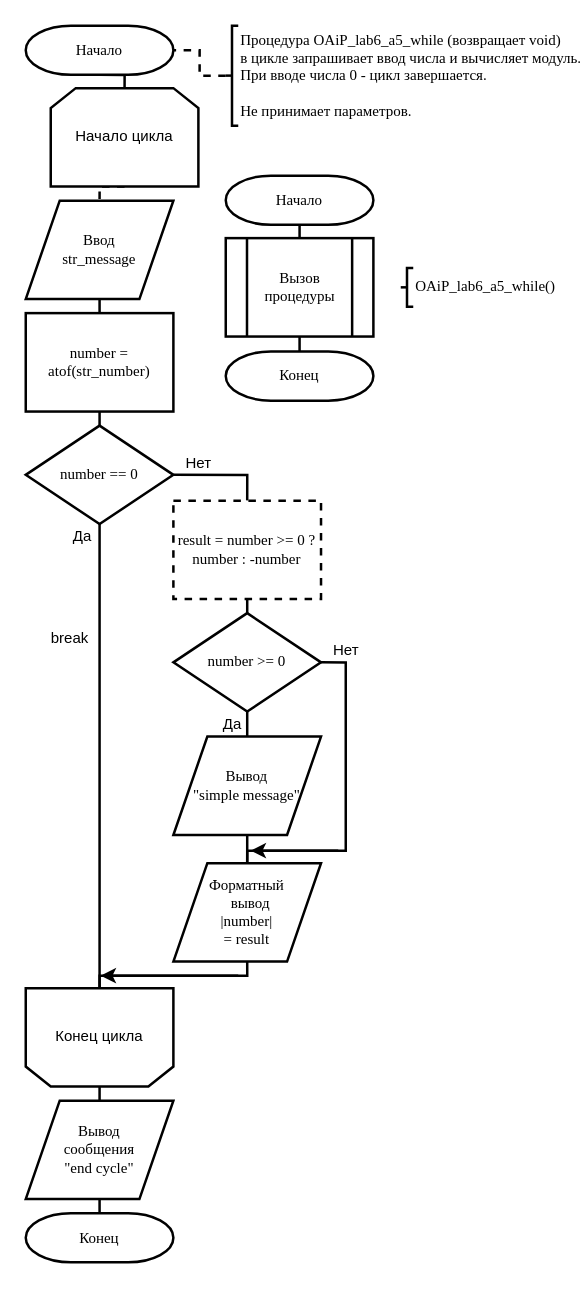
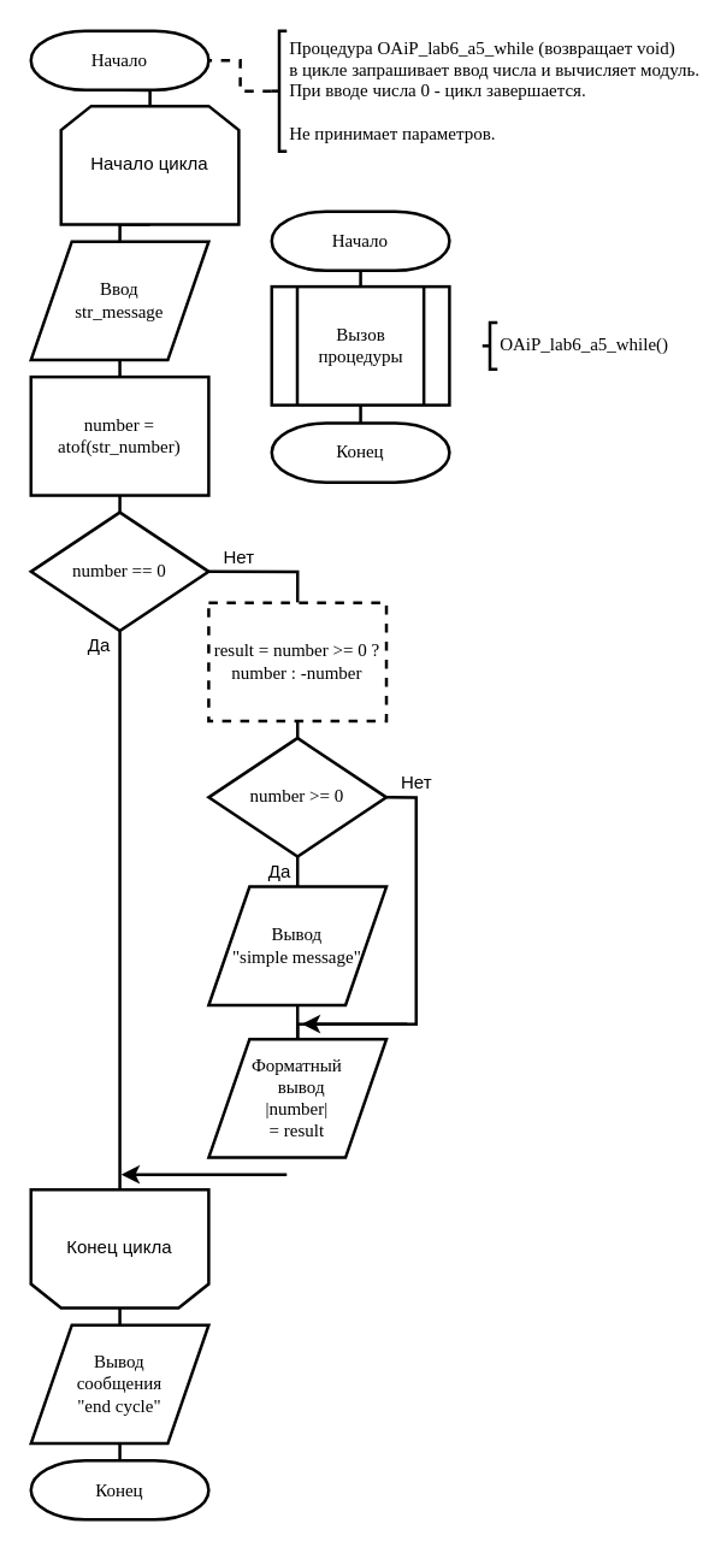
  <mxCell id="0" />
  <mxCell id="1" parent="0" />
  <mxCell id="2" style="edgeStyle=orthogonalEdgeStyle;rounded=0;orthogonalLoop=1;jettySize=auto;html=1;exitX=0.5;exitY=1;exitDx=0;exitDy=0;exitPerimeter=0;entryX=0.5;entryY=0;entryDx=0;entryDy=0;endArrow=none;endFill=0;strokeWidth=2;" edge="1" parent="1" source="3" target="12"><mxGeometry relative="1" as="geometry" /></mxCell>
  <mxCell id="3" value="Начало" style="strokeWidth=2;html=1;shape=mxgraph.flowchart.terminator;whiteSpace=wrap;rounded=0;fontFamily=Times New Roman;fillColor=default;" vertex="1" parent="1"><mxGeometry x="20" y="20" width="118.11" height="39.37" as="geometry" /></mxCell>
  <mxCell id="4" style="edgeStyle=orthogonalEdgeStyle;rounded=0;orthogonalLoop=1;jettySize=auto;html=1;exitX=0.5;exitY=1;exitDx=0;exitDy=0;entryX=0.5;entryY=0;entryDx=0;entryDy=0;endArrow=none;endFill=0;strokeWidth=2;" edge="1" parent="1" source="5" target="7"><mxGeometry relative="1" as="geometry" /></mxCell>
  <mxCell id="5" value="Ввод&lt;br&gt;str_message" style="shape=parallelogram;html=1;strokeWidth=2;perimeter=parallelogramPerimeter;whiteSpace=wrap;rounded=0;arcSize=12;size=0.23;fillColor=default;fontFamily=Times New Roman;" vertex="1" parent="1"><mxGeometry x="20" y="160" width="118.11" height="78.74" as="geometry" /></mxCell>
  <mxCell id="6" style="edgeStyle=orthogonalEdgeStyle;rounded=0;orthogonalLoop=1;jettySize=auto;html=1;exitX=0.5;exitY=1;exitDx=0;exitDy=0;entryX=0.5;entryY=0;entryDx=0;entryDy=0;entryPerimeter=0;endArrow=none;endFill=0;strokeWidth=2;" edge="1" parent="1" source="7" target="10"><mxGeometry relative="1" as="geometry" /></mxCell>
  <mxCell id="7" value="number = atof(str_number)" style="rounded=0;whiteSpace=wrap;html=1;absoluteArcSize=1;arcSize=14;strokeWidth=2;fontFamily=Times New Roman;fillColor=default;" vertex="1" parent="1"><mxGeometry x="20" y="250" width="118.11" height="78.74" as="geometry" /></mxCell>
  <mxCell id="8" style="edgeStyle=orthogonalEdgeStyle;rounded=0;orthogonalLoop=1;jettySize=auto;html=1;exitX=0.5;exitY=1;exitDx=0;exitDy=0;exitPerimeter=0;entryX=0.5;entryY=0;entryDx=0;entryDy=0;endArrow=none;endFill=0;strokeWidth=2;" edge="1" parent="1" source="10" target="14"><mxGeometry relative="1" as="geometry" /></mxCell>
  <mxCell id="9" style="edgeStyle=orthogonalEdgeStyle;rounded=0;orthogonalLoop=1;jettySize=auto;html=1;exitX=1;exitY=0.5;exitDx=0;exitDy=0;exitPerimeter=0;entryX=0.5;entryY=0;entryDx=0;entryDy=0;endArrow=none;endFill=0;strokeWidth=2;" edge="1" parent="1" source="10" target="19"><mxGeometry relative="1" as="geometry" /></mxCell>
  <mxCell id="10" value="number == 0" style="strokeWidth=2;html=1;shape=mxgraph.flowchart.decision;whiteSpace=wrap;rounded=0;fillColor=default;fontFamily=Times New Roman;" vertex="1" parent="1"><mxGeometry x="20" y="340" width="118.11" height="78.74" as="geometry" /></mxCell>
- <mxCell id="11" style="edgeStyle=orthogonalEdgeStyle;rounded=0;orthogonalLoop=1;jettySize=auto;html=1;exitX=0.5;exitY=1;exitDx=0;exitDy=0;entryX=0.5;entryY=0;entryDx=0;entryDy=0;endArrow=none;endFill=0;strokeWidth=2;dashed=1;" edge="1" parent="1" source="12" target="5"><mxGeometry relative="1" as="geometry" /></mxCell>
+ <mxCell id="11" style="edgeStyle=orthogonalEdgeStyle;rounded=0;orthogonalLoop=1;jettySize=auto;html=1;exitX=0.5;exitY=1;exitDx=0;exitDy=0;entryX=0.5;entryY=0;entryDx=0;entryDy=0;endArrow=none;endFill=0;strokeWidth=2;" edge="1" parent="1" source="12" target="5"><mxGeometry relative="1" as="geometry" /></mxCell>
  <mxCell id="12" value="Начало цикла" style="shape=loopLimit;whiteSpace=wrap;html=1;strokeWidth=2;fillColor=default;" vertex="1" parent="1"><mxGeometry x="40" y="70" width="118.11" height="78.74" as="geometry" /></mxCell>
  <mxCell id="13" style="edgeStyle=orthogonalEdgeStyle;rounded=0;orthogonalLoop=1;jettySize=auto;html=1;exitX=0.5;exitY=1;exitDx=0;exitDy=0;entryX=0.5;entryY=0;entryDx=0;entryDy=0;endArrow=none;endFill=0;strokeWidth=2;" edge="1" parent="1" source="14" target="25"><mxGeometry relative="1" as="geometry" /></mxCell>
  <mxCell id="14" value="Конец цикла" style="shape=loopLimit;whiteSpace=wrap;html=1;strokeWidth=2;flipV=1;fillColor=default;" vertex="1" parent="1"><mxGeometry x="20" y="790" width="118.11" height="78.74" as="geometry" /></mxCell>
  <mxCell id="15" style="edgeStyle=orthogonalEdgeStyle;rounded=0;orthogonalLoop=1;jettySize=auto;html=1;exitX=0.5;exitY=1;exitDx=0;exitDy=0;exitPerimeter=0;entryX=0.5;entryY=0;entryDx=0;entryDy=0;endArrow=none;endFill=0;strokeWidth=2;" edge="1" parent="1" source="17" target="21"><mxGeometry relative="1" as="geometry" /></mxCell>
  <mxCell id="16" style="edgeStyle=orthogonalEdgeStyle;rounded=0;orthogonalLoop=1;jettySize=auto;html=1;exitX=1;exitY=0.5;exitDx=0;exitDy=0;exitPerimeter=0;entryX=0.5;entryY=0;entryDx=0;entryDy=0;endArrow=none;endFill=0;strokeWidth=2;" edge="1" parent="1" source="17" target="23"><mxGeometry relative="1" as="geometry"><Array as="points"><mxPoint x="276" y="529" /><mxPoint x="276" y="680" /><mxPoint x="197" y="680" /></Array></mxGeometry></mxCell>
  <mxCell id="17" value="number &amp;gt;= 0" style="strokeWidth=2;html=1;shape=mxgraph.flowchart.decision;whiteSpace=wrap;rounded=0;fillColor=default;fontFamily=Times New Roman;" vertex="1" parent="1"><mxGeometry x="138.11" y="490" width="118.11" height="78.74" as="geometry" /></mxCell>
  <mxCell id="18" style="edgeStyle=orthogonalEdgeStyle;rounded=0;orthogonalLoop=1;jettySize=auto;html=1;exitX=0.5;exitY=1;exitDx=0;exitDy=0;entryX=0.5;entryY=0;entryDx=0;entryDy=0;entryPerimeter=0;endArrow=none;endFill=0;strokeWidth=2;" edge="1" parent="1" source="19" target="17"><mxGeometry relative="1" as="geometry" /></mxCell>
  <mxCell id="19" value="result = number &amp;gt;= 0 ? number : -number" style="rounded=0;whiteSpace=wrap;html=1;absoluteArcSize=1;arcSize=14;strokeWidth=2;fontFamily=Times New Roman;fillColor=default;dashed=1;" vertex="1" parent="1"><mxGeometry x="138.11" y="400" width="118.11" height="78.74" as="geometry" /></mxCell>
  <mxCell id="20" style="edgeStyle=orthogonalEdgeStyle;rounded=0;orthogonalLoop=1;jettySize=auto;html=1;exitX=0.5;exitY=1;exitDx=0;exitDy=0;entryX=0.5;entryY=0;entryDx=0;entryDy=0;endArrow=none;endFill=0;strokeWidth=2;" edge="1" parent="1" source="21" target="23"><mxGeometry relative="1" as="geometry" /></mxCell>
  <mxCell id="21" value="Вывод&lt;br&gt;&quot;simple message&quot;" style="shape=parallelogram;html=1;strokeWidth=2;perimeter=parallelogramPerimeter;whiteSpace=wrap;rounded=0;arcSize=12;size=0.23;fillColor=default;fontFamily=Times New Roman;" vertex="1" parent="1"><mxGeometry x="138.11" y="588.74" width="118.11" height="78.74" as="geometry" /></mxCell>
- <mxCell id="22" style="edgeStyle=orthogonalEdgeStyle;rounded=0;orthogonalLoop=1;jettySize=auto;html=1;exitX=0.5;exitY=1;exitDx=0;exitDy=0;entryX=0.5;entryY=0;entryDx=0;entryDy=0;endArrow=none;endFill=0;strokeWidth=2;" edge="1" parent="1" source="23" target="14"><mxGeometry relative="1" as="geometry"><Array as="points"><mxPoint x="197" y="780" /><mxPoint x="79" y="780" /></Array></mxGeometry></mxCell>
  <mxCell id="23" value="Форматный&lt;br&gt;&amp;nbsp; вывод&lt;br&gt;|number|&lt;br&gt;= result" style="shape=parallelogram;html=1;strokeWidth=2;perimeter=parallelogramPerimeter;whiteSpace=wrap;rounded=0;arcSize=12;size=0.23;fillColor=default;fontFamily=Times New Roman;" vertex="1" parent="1"><mxGeometry x="138.11" y="690" width="118.11" height="78.74" as="geometry" /></mxCell>
  <mxCell id="24" style="edgeStyle=orthogonalEdgeStyle;rounded=0;orthogonalLoop=1;jettySize=auto;html=1;exitX=0.5;exitY=1;exitDx=0;exitDy=0;entryX=0.5;entryY=0;entryDx=0;entryDy=0;entryPerimeter=0;endArrow=none;endFill=0;strokeWidth=2;" edge="1" parent="1" source="25" target="26"><mxGeometry relative="1" as="geometry" /></mxCell>
  <mxCell id="25" value="Вывод&lt;br&gt;сообщения&lt;br&gt;&quot;end cycle&quot;" style="shape=parallelogram;html=1;strokeWidth=2;perimeter=parallelogramPerimeter;whiteSpace=wrap;rounded=0;arcSize=12;size=0.23;fillColor=default;fontFamily=Times New Roman;" vertex="1" parent="1"><mxGeometry x="20" y="880" width="118.11" height="78.74" as="geometry" /></mxCell>
  <mxCell id="26" value="Конец" style="strokeWidth=2;html=1;shape=mxgraph.flowchart.terminator;whiteSpace=wrap;rounded=0;fontFamily=Times New Roman;fillColor=default;" vertex="1" parent="1"><mxGeometry x="20" y="970" width="118.11" height="39.37" as="geometry" /></mxCell>
  <mxCell id="27" value="" style="endArrow=classic;html=1;rounded=0;strokeWidth=2;" edge="1" parent="1"><mxGeometry width="50" height="50" relative="1" as="geometry"><mxPoint x="190" y="780" as="sourcePoint" /><mxPoint x="80" y="780" as="targetPoint" /></mxGeometry></mxCell>
  <mxCell id="28" value="" style="endArrow=classic;html=1;rounded=0;strokeWidth=2;" edge="1" parent="1"><mxGeometry width="50" height="50" relative="1" as="geometry"><mxPoint x="270" y="680" as="sourcePoint" /><mxPoint x="200" y="680" as="targetPoint" /></mxGeometry></mxCell>
  <mxCell id="29" value="Да" style="text;html=1;align=center;verticalAlign=middle;resizable=0;points=[];autosize=1;strokeColor=none;fillColor=none;" vertex="1" parent="1"><mxGeometry x="50" y="418.74" width="30" height="20" as="geometry" /></mxCell>
  <mxCell id="30" value="Да" style="text;html=1;align=center;verticalAlign=middle;resizable=0;points=[];autosize=1;strokeColor=none;fillColor=none;" vertex="1" parent="1"><mxGeometry x="170" y="568.74" width="30" height="20" as="geometry" /></mxCell>
  <mxCell id="31" value="Нет" style="text;html=1;align=center;verticalAlign=middle;resizable=0;points=[];autosize=1;strokeColor=none;fillColor=none;" vertex="1" parent="1"><mxGeometry x="138.11" y="360" width="40" height="20" as="geometry" /></mxCell>
  <mxCell id="32" value="Нет" style="text;html=1;align=center;verticalAlign=middle;resizable=0;points=[];autosize=1;strokeColor=none;fillColor=none;" vertex="1" parent="1"><mxGeometry x="256.22" y="510" width="40" height="20" as="geometry" /></mxCell>
- <mxCell id="33" value="break" style="text;html=1;align=center;verticalAlign=middle;resizable=0;points=[];autosize=1;strokeColor=none;fillColor=none;" vertex="1" parent="1"><mxGeometry x="30" y="500" width="50" height="20" as="geometry" /></mxCell>
  <mxCell id="34" style="edgeStyle=orthogonalEdgeStyle;rounded=0;orthogonalLoop=1;jettySize=auto;html=1;exitX=0.5;exitY=1;exitDx=0;exitDy=0;exitPerimeter=0;entryX=0.5;entryY=0;entryDx=0;entryDy=0;endArrow=none;endFill=0;strokeWidth=2;" edge="1" parent="1" source="35" target="38"><mxGeometry relative="1" as="geometry" /></mxCell>
  <mxCell id="35" value="Начало" style="strokeWidth=2;html=1;shape=mxgraph.flowchart.terminator;whiteSpace=wrap;rounded=0;fontFamily=Times New Roman;fillColor=default;" vertex="1" parent="1"><mxGeometry x="180" y="140" width="118.11" height="39.37" as="geometry" /></mxCell>
  <mxCell id="36" value="Конец" style="strokeWidth=2;html=1;shape=mxgraph.flowchart.terminator;whiteSpace=wrap;rounded=0;fontFamily=Times New Roman;fillColor=default;" vertex="1" parent="1"><mxGeometry x="180" y="280.63" width="118.11" height="39.37" as="geometry" /></mxCell>
  <mxCell id="37" style="edgeStyle=orthogonalEdgeStyle;rounded=0;orthogonalLoop=1;jettySize=auto;html=1;exitX=0.5;exitY=1;exitDx=0;exitDy=0;entryX=0.5;entryY=0;entryDx=0;entryDy=0;entryPerimeter=0;endArrow=none;endFill=0;strokeWidth=2;" edge="1" parent="1" source="38" target="36"><mxGeometry relative="1" as="geometry" /></mxCell>
  <mxCell id="38" value="Вызов&lt;br&gt;процедуры" style="verticalLabelPosition=middle;verticalAlign=middle;html=1;shape=process;whiteSpace=wrap;rounded=0;size=0.14;arcSize=6;fontFamily=Times New Roman;strokeWidth=2;fillColor=default;fontSize=12;labelPosition=center;align=center;strokeColor=default;" vertex="1" parent="1"><mxGeometry x="180" y="190" width="118.11" height="78.74" as="geometry" /></mxCell>
  <mxCell id="39" style="edgeStyle=orthogonalEdgeStyle;rounded=0;orthogonalLoop=1;jettySize=auto;html=1;exitX=0;exitY=0.5;exitDx=0;exitDy=0;exitPerimeter=0;entryX=1;entryY=0.5;entryDx=0;entryDy=0;entryPerimeter=0;endArrow=none;endFill=0;strokeWidth=2;dashed=1;" edge="1" parent="1" source="40" target="3"><mxGeometry relative="1" as="geometry" /></mxCell>
  <mxCell id="40" value="Процедура OAiP_lab6_a5_while (возвращает void)&lt;br&gt;в цикле запрашивает ввод числа и вычисляет модуль.&lt;br&gt;При вводе числа 0 - цикл завершается.&lt;br&gt;&lt;br&gt;Не принимает параметров." style="strokeWidth=2;html=1;shape=mxgraph.flowchart.annotation_2;align=left;labelPosition=right;pointerEvents=1;rounded=0;fontFamily=Times New Roman;fillColor=none;" vertex="1" parent="1"><mxGeometry x="180" y="20" width="10" height="80" as="geometry" /></mxCell>
  <mxCell id="41" value="OAiP_lab6_a5_while()" style="strokeWidth=2;html=1;shape=mxgraph.flowchart.annotation_2;align=left;labelPosition=right;pointerEvents=1;rounded=0;fontFamily=Times New Roman;fillColor=none;" vertex="1" parent="1"><mxGeometry x="320" y="213.87" width="10" height="31" as="geometry" /></mxCell>
